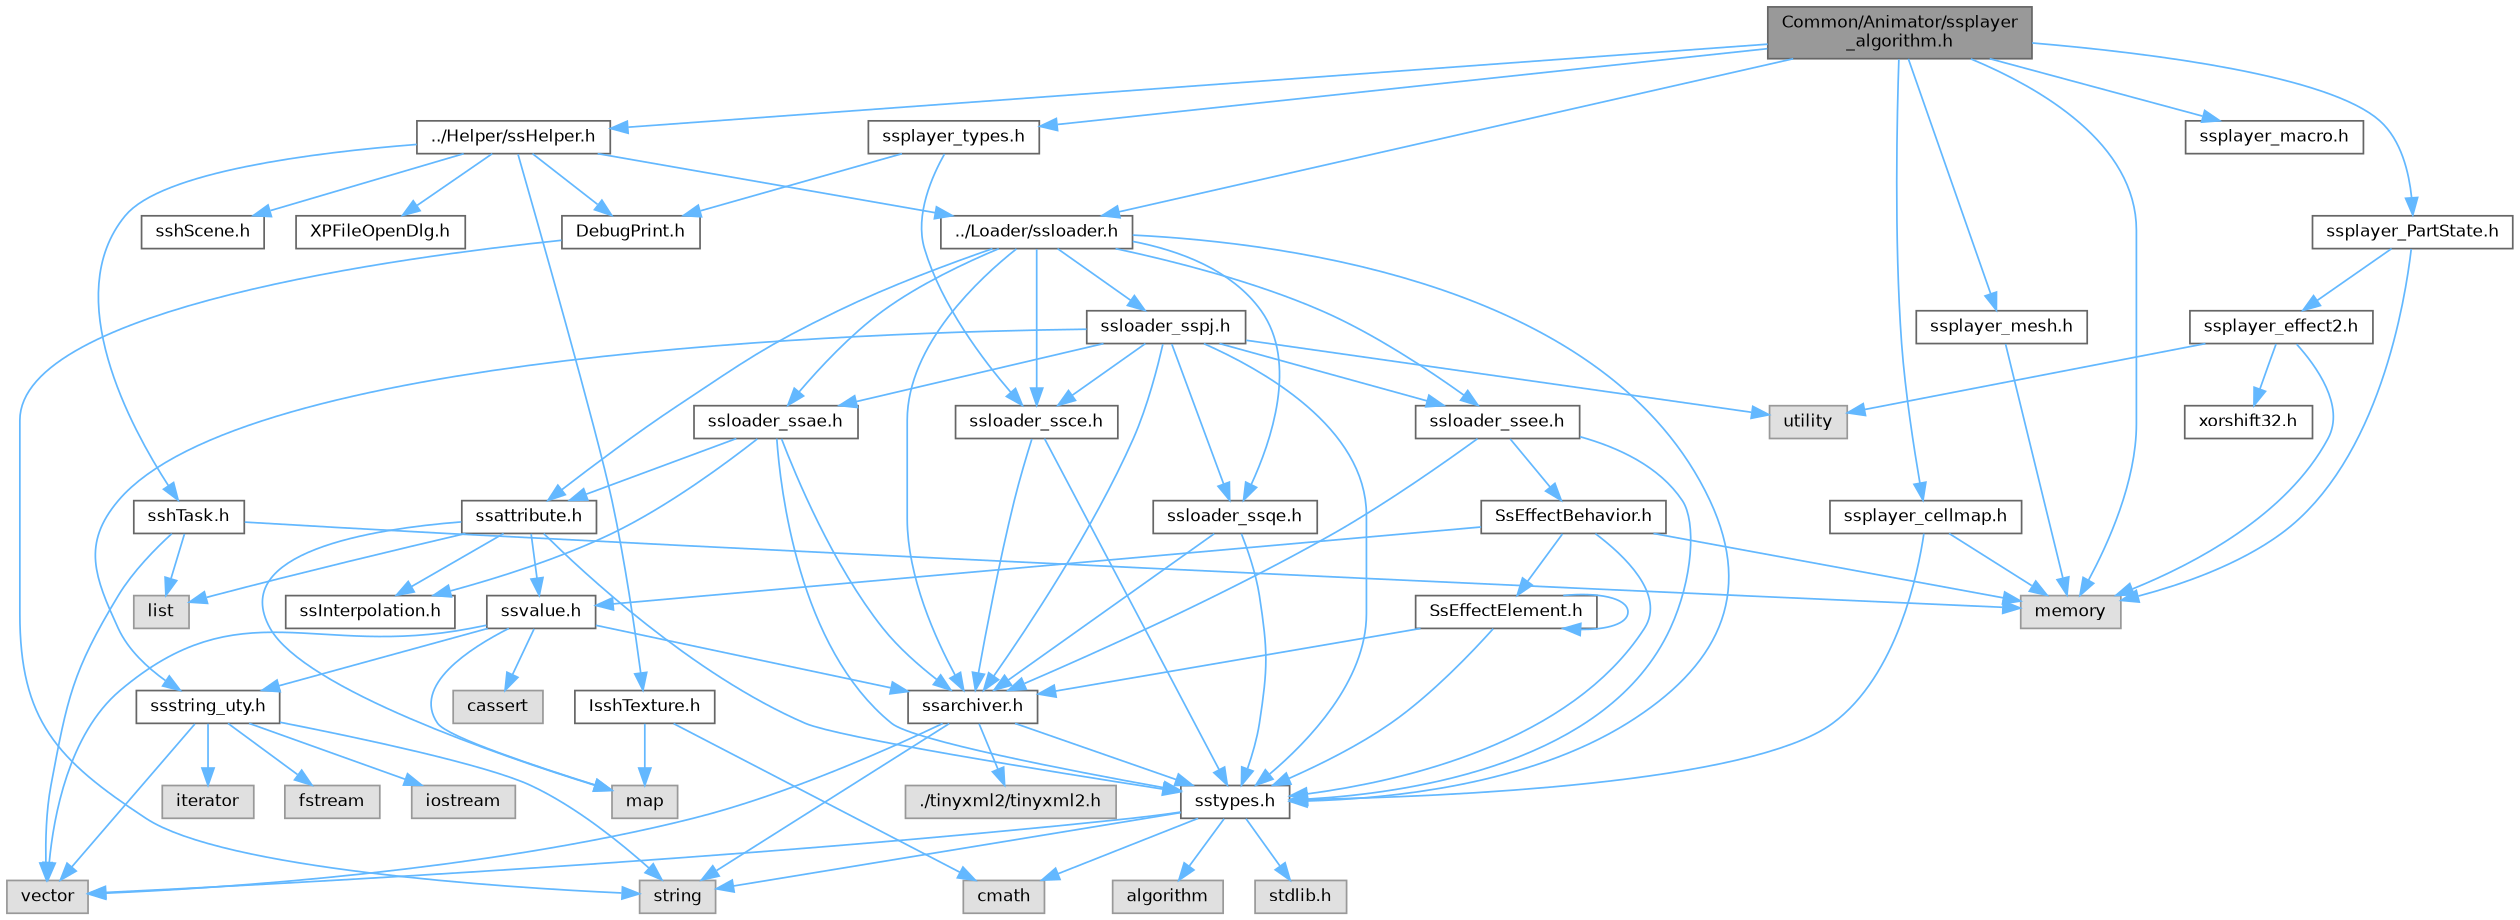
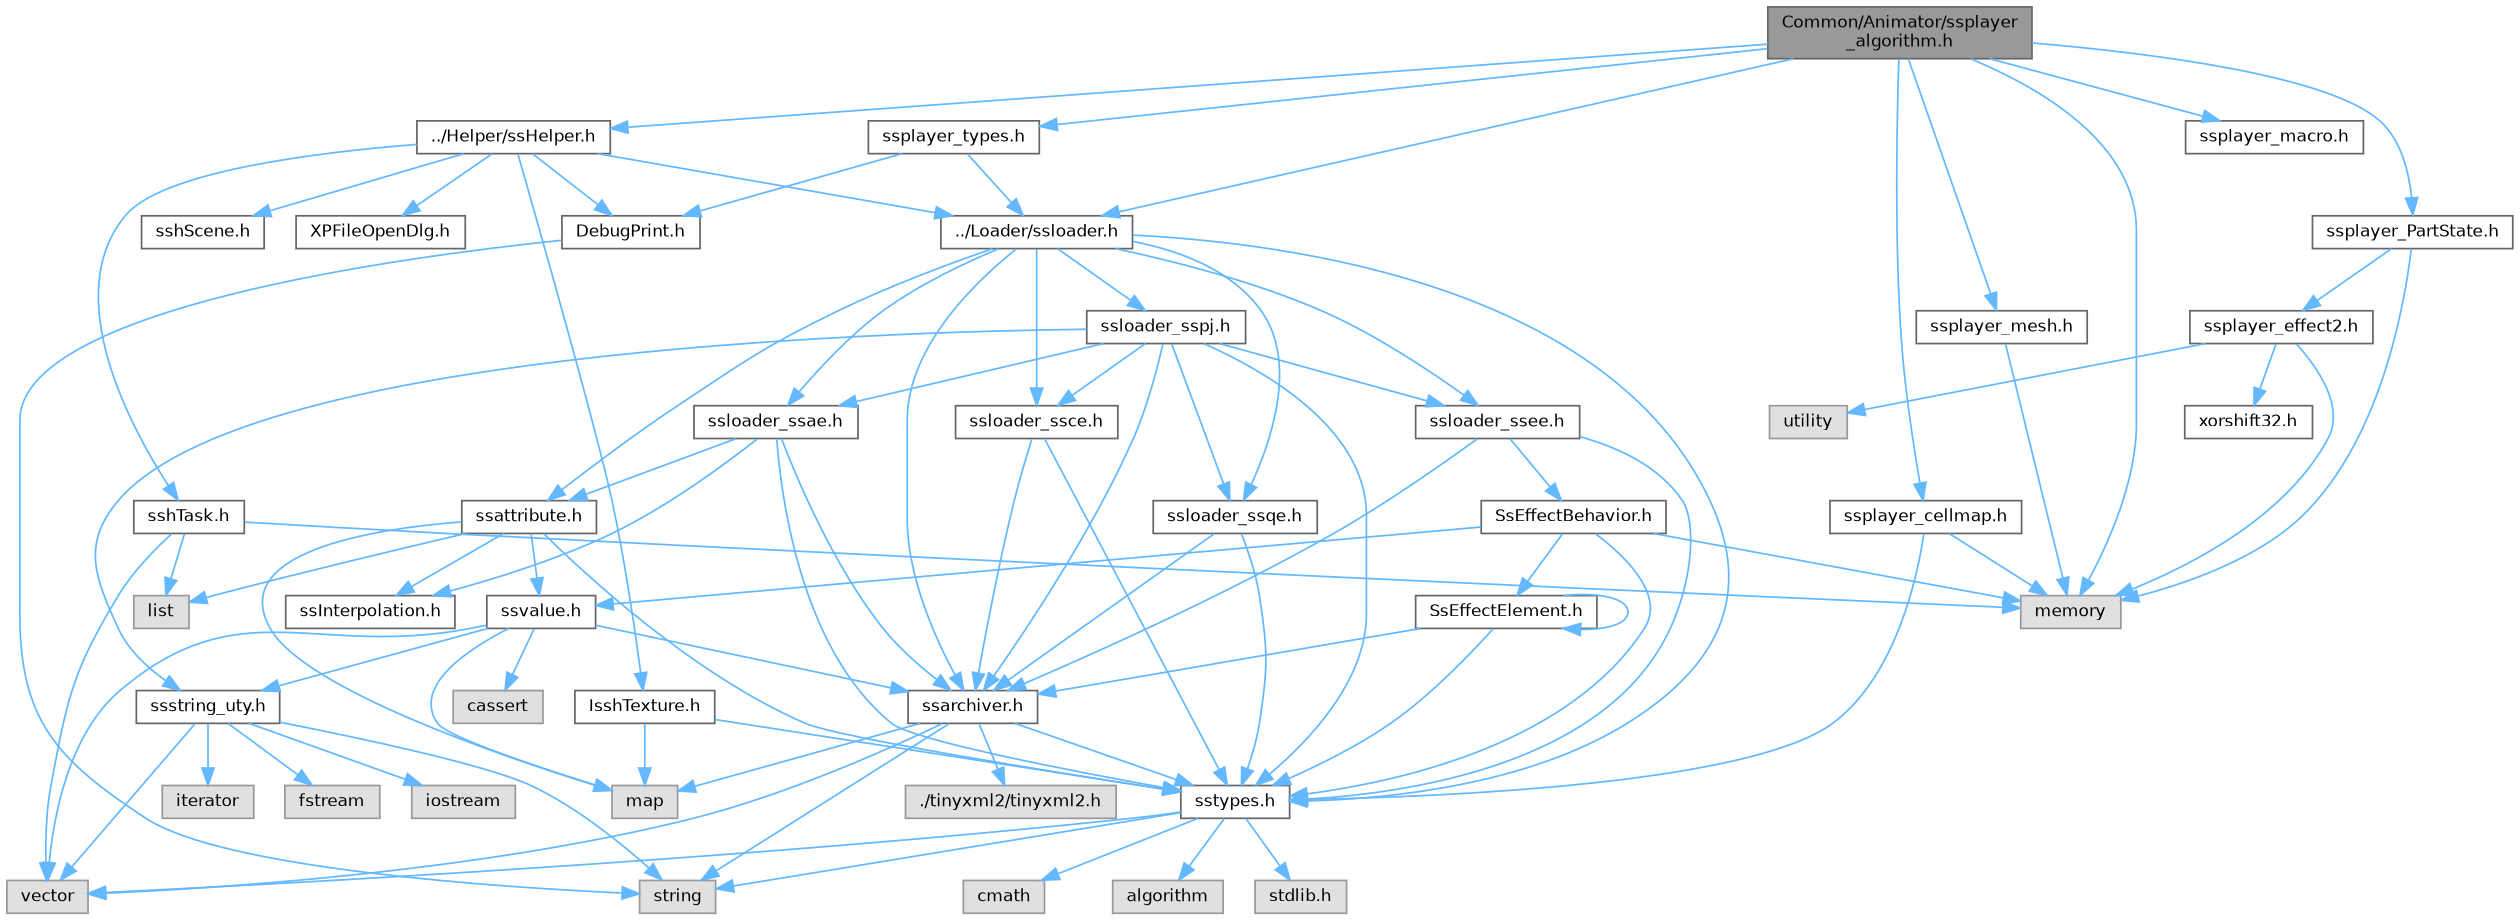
  digraph {
    node [color=grey40 fillcolor=white fontname=Helvetica fontsize=10 shape=box style=filled]
    edge [color=steelblue1 fontname=Helvetica fontsize=10 labelfontname=Helvetica labelfontsize=10 style=solid]
    n1 [color=gray40 fillcolor=grey60 fontcolor=black height=0.2 label="Common/Animator/ssplayer\l_algorithm.h" width=0.4]
    n2 [height=0.2 label="../Loader/ssloader.h" width=0.4]
    n3 [color=grey60 fillcolor="#E0E0E0" height=0.2 label=memory width=0.4]
    n4 [height=0.2 label="../Helper/ssHelper.h" width=0.4]
    n5 [height=0.2 label="ssplayer_types.h" width=0.4]
    n6 [height=0.2 label="ssplayer_cellmap.h" width=0.4]
    n7 [height=0.2 label="ssplayer_PartState.h" width=0.4]
    n8 [height=0.2 label="ssplayer_macro.h" width=0.4]
    n9 [height=0.2 label="ssplayer_mesh.h" width=0.4]
    n10 [height=0.2 label="sstypes.h" width=0.4]
    n11 [height=0.2 label="ssarchiver.h" width=0.4]
    n12 [height=0.2 label="ssattribute.h" width=0.4]
    n13 [height=0.2 label="ssloader_sspj.h" width=0.4]
    n14 [height=0.2 label="ssloader_ssae.h" width=0.4]
    n15 [height=0.2 label="ssloader_ssce.h" width=0.4]
    n16 [height=0.2 label="ssloader_ssee.h" width=0.4]
    n17 [height=0.2 label="ssloader_ssqe.h" width=0.4]
    n18 [height=0.2 label="sshTask.h" width=0.4]
    n19 [height=0.2 label="sshScene.h" width=0.4]
    n20 [height=0.2 label="IsshTexture.h" width=0.4]
    n21 [height=0.2 label="XPFileOpenDlg.h" width=0.4]
    n22 [height=0.2 label="DebugPrint.h" width=0.4]
    n23 [height=0.2 label="ssplayer_effect2.h" width=0.4]
    n24 [color=grey60 fillcolor="#E0E0E0" height=0.2 label="stdlib.h" width=0.4]
    n25 [color=grey60 fillcolor="#E0E0E0" height=0.2 label=string width=0.4]
    n26 [color=grey60 fillcolor="#E0E0E0" height=0.2 label=vector width=0.4]
    n27 [color=grey60 fillcolor="#E0E0E0" height=0.2 label=cmath width=0.4]
    n28 [color=grey60 fillcolor="#E0E0E0" height=0.2 label=algorithm width=0.4]
    n29 [color=grey60 fillcolor="#E0E0E0" height=0.2 label="./tinyxml2/tinyxml2.h" width=0.4]
    n30 [color=grey60 fillcolor="#E0E0E0" height=0.2 label=map width=0.4]
    n31 [height=0.2 label="ssInterpolation.h" width=0.4]
    n32 [height=0.2 label="ssvalue.h" width=0.4]
    n33 [color=grey60 fillcolor="#E0E0E0" height=0.2 label=list width=0.4]
    n34 [height=0.2 label="ssstring_uty.h" width=0.4]
    n35 [color=grey60 fillcolor="#E0E0E0" height=0.2 label=utility width=0.4]
    n36 [height=0.2 label="SsEffectBehavior.h" width=0.4]
    n37 [color=grey60 fillcolor="#E0E0E0" height=0.2 label=cassert width=0.4]
    n38 [color=grey60 fillcolor="#E0E0E0" height=0.2 label=fstream width=0.4]
    n39 [color=grey60 fillcolor="#E0E0E0" height=0.2 label=iostream width=0.4]
    n40 [color=grey60 fillcolor="#E0E0E0" height=0.2 label=iterator width=0.4]
    n41 [height=0.2 label="SsEffectElement.h" width=0.4]
    n42 [height=0.2 label="xorshift32.h" width=0.4]
    n1 -> n2
    n1 -> n3
    n1 -> n4
    n1 -> n5
    n1 -> n6
    n1 -> n7
    n1 -> n8
    n1 -> n9
    n2 -> n10
    n2 -> n11
    n2 -> n12
    n2 -> n13
    n2 -> n14
    n2 -> n15
    n2 -> n16
    n2 -> n17
    n4 -> n2
    n4 -> n18
    n4 -> n19
    n4 -> n20
    n4 -> n21
    n4 -> n22
-   n5 -> n15
+   n5 -> n2
    n5 -> n22
    n6 -> n3
    n6 -> n10
    n7 -> n3
    n7 -> n23
    n9 -> n3
    n10 -> n24
    n10 -> n25
    n10 -> n26
    n10 -> n27
    n10 -> n28
    n11 -> n10
    n11 -> n25
    n11 -> n26
    n11 -> n29
+   n11 -> n30
    n12 -> n10
    n12 -> n30
    n12 -> n31
    n12 -> n32
    n12 -> n33
    n13 -> n10
    n13 -> n11
    n13 -> n14
    n13 -> n15
    n13 -> n16
    n13 -> n17
    n13 -> n34
-   n13 -> n35
    n14 -> n10
    n14 -> n11
    n14 -> n12
    n14 -> n31
    n15 -> n10
    n15 -> n11
    n16 -> n10
    n16 -> n11
    n16 -> n36
    n17 -> n10
    n17 -> n11
    n18 -> n3
    n18 -> n26
    n18 -> n33
-   n20 -> n27
+   n20 -> n10
    n20 -> n30
    n22 -> n25
    n23 -> n3
    n23 -> n35
    n23 -> n42
    n32 -> n11
    n32 -> n26
    n32 -> n30
    n32 -> n34
    n32 -> n37
    n34 -> n25
    n34 -> n26
    n34 -> n38
    n34 -> n39
    n34 -> n40
    n36 -> n3
    n36 -> n10
    n36 -> n32
    n36 -> n41
    n41 -> n10
    n41 -> n11
    n41 -> n41
  }
